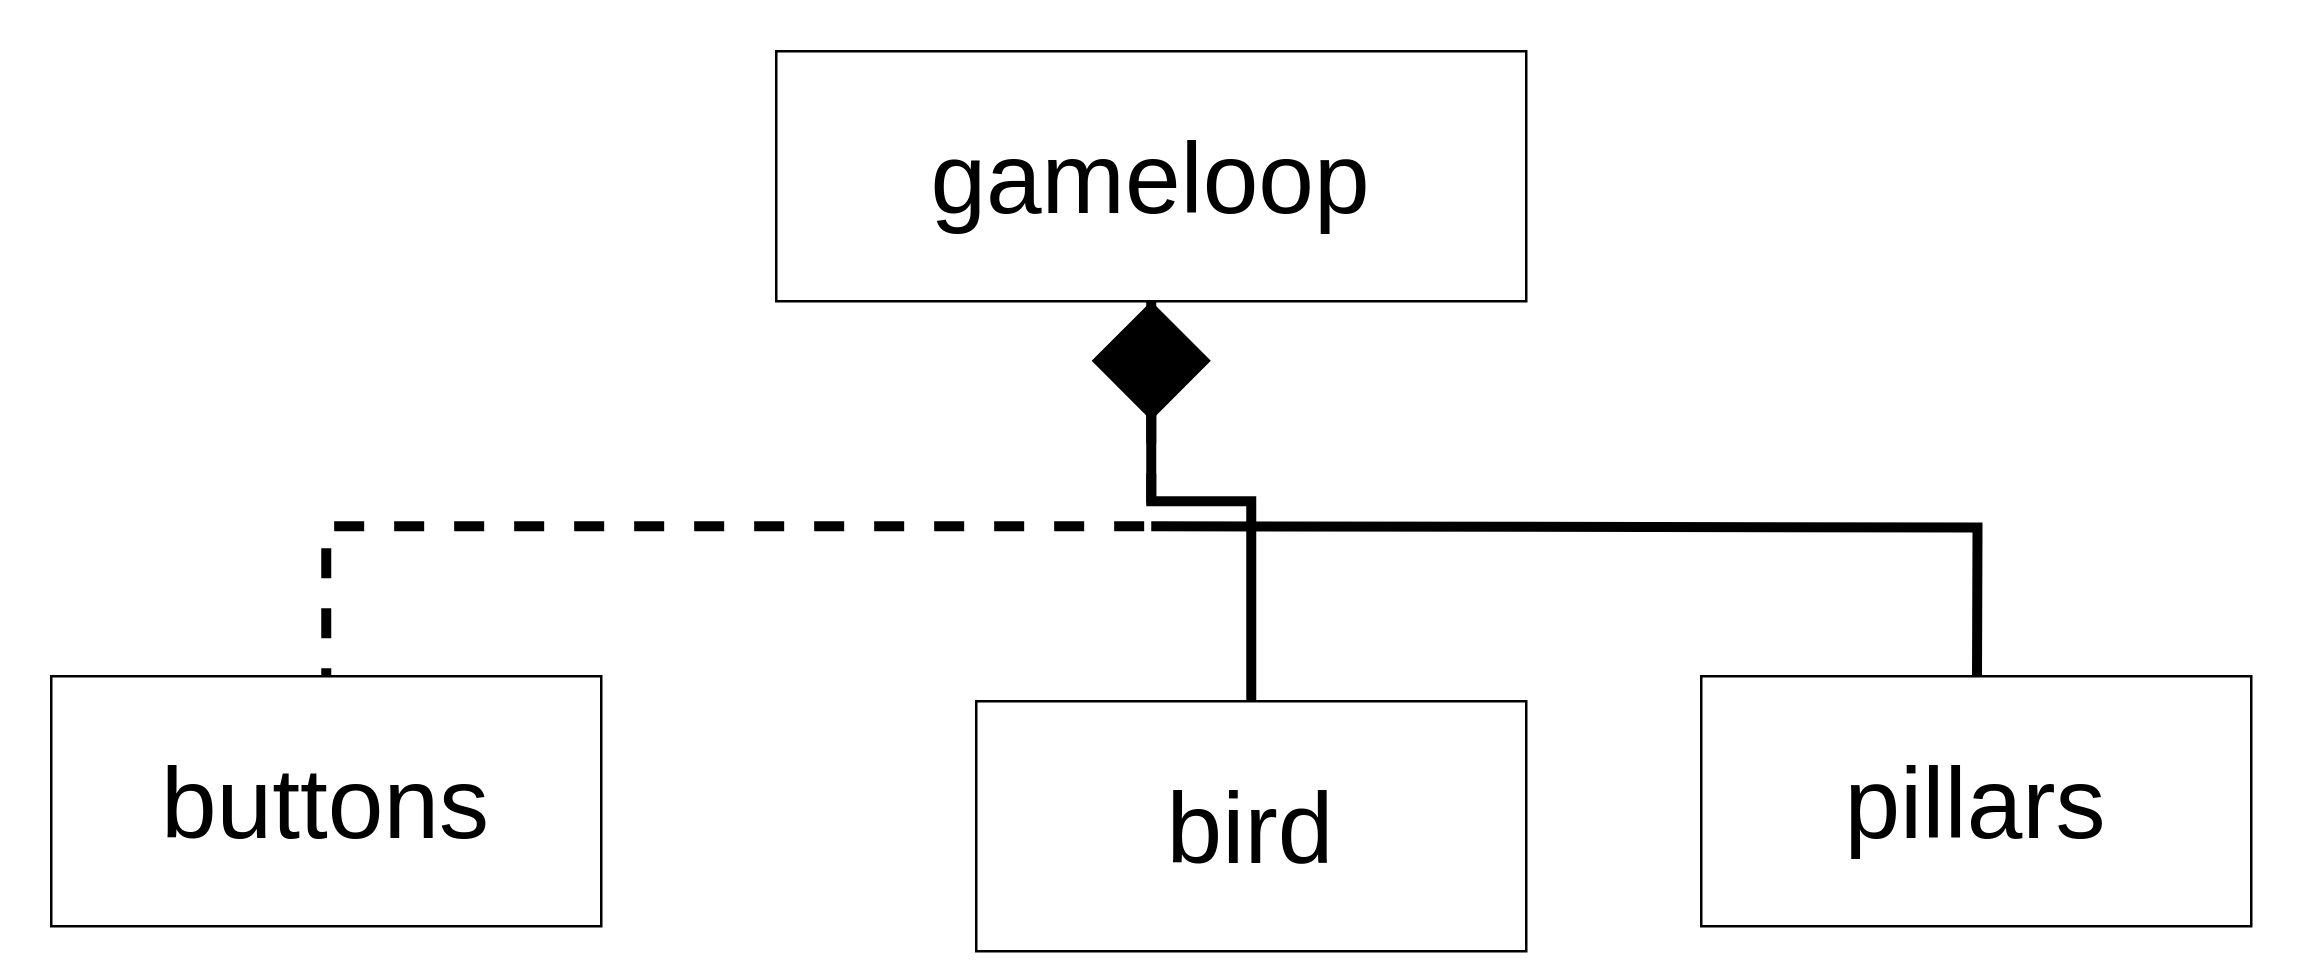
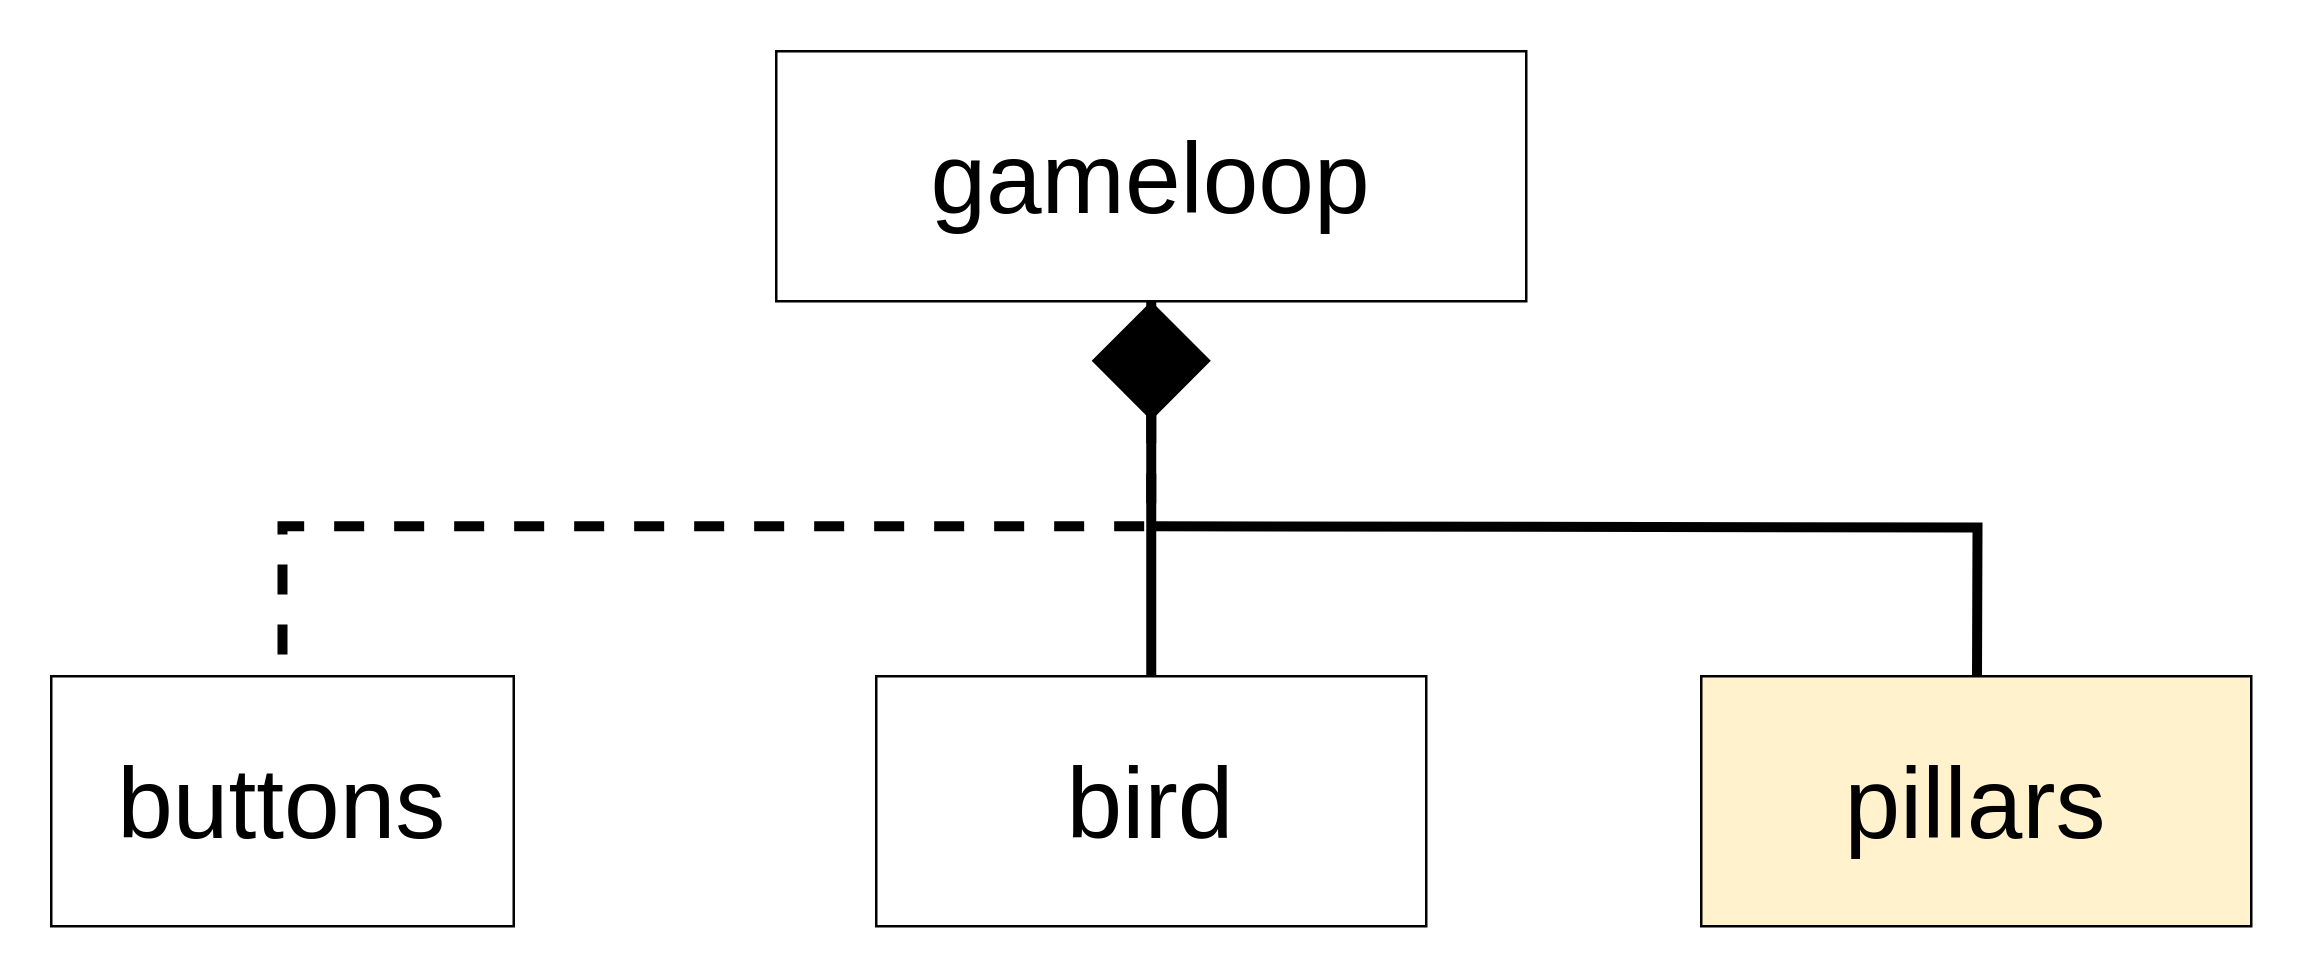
  <mxCell id="0" />
  <mxCell id="1" parent="0" />
- <mxCell id="2" value="&lt;font style=&quot;font-size: 40px;&quot;&gt;bird&lt;/font&gt;" style="rounded=0;whiteSpace=wrap;html=1;" vertex="1" parent="1"><mxGeometry x="390" y="280" width="220" height="100" as="geometry" /></mxCell>
+ <mxCell id="2" value="&lt;font style=&quot;font-size: 40px;&quot;&gt;bird&lt;/font&gt;" style="rounded=0;whiteSpace=wrap;html=1;" vertex="1" parent="1"><mxGeometry x="350" y="270" width="220" height="100" as="geometry" /></mxCell>
  <mxCell id="3" style="edgeStyle=orthogonalEdgeStyle;rounded=0;orthogonalLoop=1;jettySize=auto;html=1;exitX=0.5;exitY=1;exitDx=0;exitDy=0;entryX=0.5;entryY=0;entryDx=0;entryDy=0;endArrow=none;endFill=0;startArrow=diamond;startFill=1;strokeWidth=4;startSize=38;dashed=1;" edge="1" parent="1" source="6" target="7"><mxGeometry relative="1" as="geometry" /></mxCell>
  <mxCell id="4" style="edgeStyle=orthogonalEdgeStyle;rounded=0;orthogonalLoop=1;jettySize=auto;html=1;exitX=0.5;exitY=1;exitDx=0;exitDy=0;entryX=0.5;entryY=0;entryDx=0;entryDy=0;strokeWidth=4;endArrow=none;endFill=0;" edge="1" parent="1" source="6" target="2"><mxGeometry relative="1" as="geometry" /></mxCell>
  <mxCell id="5" style="edgeStyle=orthogonalEdgeStyle;rounded=0;orthogonalLoop=1;jettySize=auto;html=1;exitX=0.5;exitY=1;exitDx=0;exitDy=0;entryX=0.5;entryY=0;entryDx=0;entryDy=0;strokeWidth=4;" edge="1" parent="1"><mxGeometry relative="1" as="geometry"><mxPoint x="460" y="210" as="sourcePoint" /><mxPoint x="790" y="360" as="targetPoint" /></mxGeometry></mxCell>
  <mxCell id="6" value="&lt;font style=&quot;font-size: 40px;&quot;&gt;gameloop&lt;/font&gt;" style="rounded=0;whiteSpace=wrap;html=1;" vertex="1" parent="1"><mxGeometry x="310" y="20" width="300" height="100" as="geometry" /></mxCell>
- <mxCell id="7" value="&lt;font style=&quot;font-size: 40px;&quot;&gt;buttons&lt;/font&gt;" style="rounded=0;whiteSpace=wrap;html=1;" vertex="1" parent="1"><mxGeometry x="20" y="270" width="220" height="100" as="geometry" /></mxCell>
- <mxCell id="8" value="&lt;font style=&quot;font-size: 40px;&quot;&gt;pillars&lt;/font&gt;" style="rounded=0;whiteSpace=wrap;html=1;" vertex="1" parent="1"><mxGeometry x="680" y="270" width="220" height="100" as="geometry" /></mxCell>
+ <mxCell id="7" value="&lt;font style=&quot;font-size: 40px;&quot;&gt;buttons&lt;/font&gt;" style="rounded=0;whiteSpace=wrap;html=1;" vertex="1" parent="1"><mxGeometry x="20" y="270" width="185" height="100" as="geometry" /></mxCell>
+ <mxCell id="8" value="&lt;font style=&quot;font-size: 40px;&quot;&gt;pillars&lt;/font&gt;" style="rounded=0;whiteSpace=wrap;html=1;fillColor=#fff2cc;" vertex="1" parent="1"><mxGeometry x="680" y="270" width="220" height="100" as="geometry" /></mxCell>
